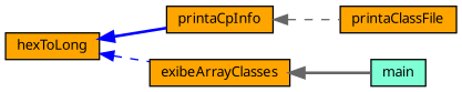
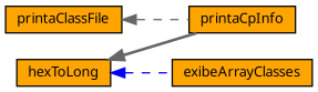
  digraph {
    fontname="Noto Sans"
    rankdir=LR
    node [color=black fillcolor=orange fontname="Noto Sans" fontsize=10 shape=record style=filled]
    edge [color=blue dir=back fontname="Noto Sans" fontsize=10 labelfontname=Helvetica labelfontsize=10 style=bold]
    n1 [fontcolor=black height=0.2 label=hexToLong width=0.4]
    n2 [height=0.2 label=printaCpInfo width=0.4]
    n3 [height=0.2 label=exibeArrayClasses width=0.4]
    n4 [height=0.2 label=printaClassFile width=0.4]
-   n5 [fillcolor=aquamarine height=0.2 label=main width=0.4]
-   n1 -> n2
+   n1 -> n2 [color=gray40]
    n1 -> n3 [style=dashed]
-   n2 -> n4 [color=gray40 style=dashed]
-   n3 -> n5 [color=gray40]
+   n4 -> n2 [color=gray40 style=dashed]
  }
